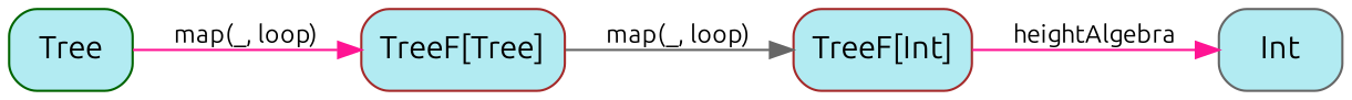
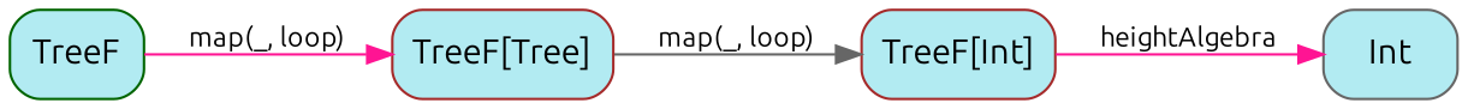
  digraph {
    fontname=Ubuntu
    rankdir=LR
    splines=false
    node [color=brown fillcolor="#b2ebf2" fontcolor="#000000" fontname=Ubuntu shape=rectangle style="rounded,filled"]
    edge [color=deeppink fontcolor="#000000" fontname=Ubuntu fontsize=11]
    n1 [label="TreeF[Tree]"]
    n2 [label="TreeF[Int]"]
    n3 [color=gray40 label=Int]
-   n4 [color=darkgreen label=Tree]
+   n4 [color=darkgreen label=TreeF]
    n1 -> n2 [color=gray40 label="map(_, loop)"]
    n2 -> n3 [label=heightAlgebra]
    n4 -> n1 [label="map(_, loop)"]
  }
